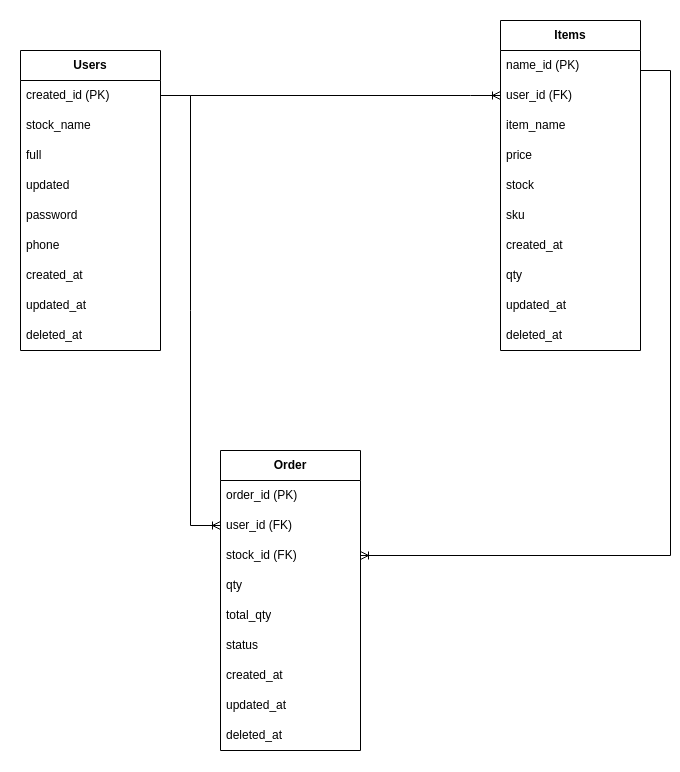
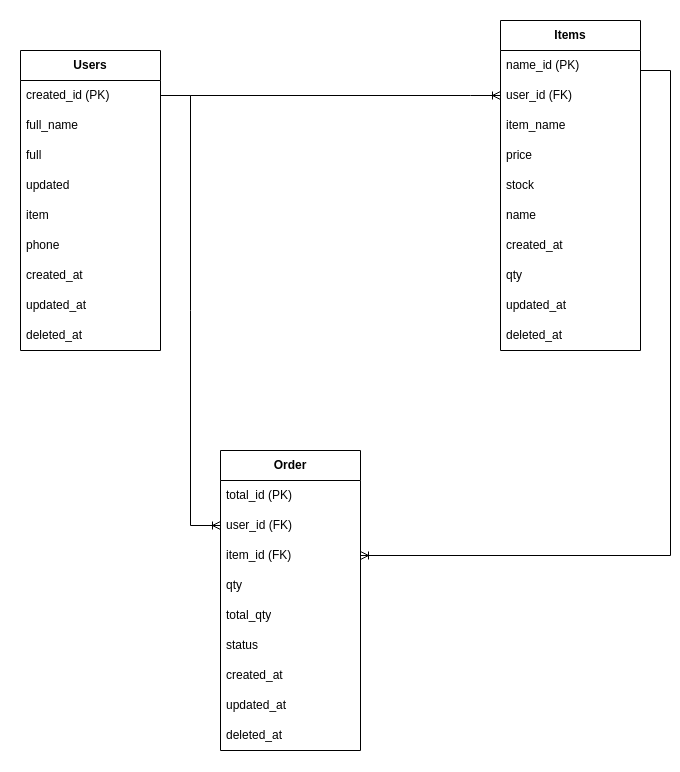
  <mxCell id="0" />
  <mxCell id="1" parent="0" />
  <mxCell id="2" value="&lt;b&gt;Users&lt;/b&gt;" style="swimlane;fontStyle=0;childLayout=stackLayout;horizontal=1;startSize=30;horizontalStack=0;resizeParent=1;resizeParentMax=0;resizeLast=0;collapsible=1;marginBottom=0;whiteSpace=wrap;html=1;" parent="1" vertex="1"><mxGeometry x="20" y="50" width="140" height="300" as="geometry" /></mxCell>
  <mxCell id="3" value="created_id (PK)" style="text;strokeColor=none;fillColor=none;align=left;verticalAlign=middle;spacingLeft=4;spacingRight=4;overflow=hidden;points=[[0,0.5],[1,0.5]];portConstraint=eastwest;rotatable=0;whiteSpace=wrap;html=1;" parent="2" vertex="1"><mxGeometry y="30" width="140" height="30" as="geometry" /></mxCell>
- <mxCell id="4" value="stock_name" style="text;strokeColor=none;fillColor=none;align=left;verticalAlign=middle;spacingLeft=4;spacingRight=4;overflow=hidden;points=[[0,0.5],[1,0.5]];portConstraint=eastwest;rotatable=0;whiteSpace=wrap;html=1;" parent="2" vertex="1"><mxGeometry y="60" width="140" height="30" as="geometry" /></mxCell>
+ <mxCell id="4" value="full_name" style="text;strokeColor=none;fillColor=none;align=left;verticalAlign=middle;spacingLeft=4;spacingRight=4;overflow=hidden;points=[[0,0.5],[1,0.5]];portConstraint=eastwest;rotatable=0;whiteSpace=wrap;html=1;" parent="2" vertex="1"><mxGeometry y="60" width="140" height="30" as="geometry" /></mxCell>
  <mxCell id="5" value="full" style="text;strokeColor=none;fillColor=none;align=left;verticalAlign=middle;spacingLeft=4;spacingRight=4;overflow=hidden;points=[[0,0.5],[1,0.5]];portConstraint=eastwest;rotatable=0;whiteSpace=wrap;html=1;" parent="2" vertex="1"><mxGeometry y="90" width="140" height="30" as="geometry" /></mxCell>
  <mxCell id="6" value="updated" style="text;strokeColor=none;fillColor=none;align=left;verticalAlign=middle;spacingLeft=4;spacingRight=4;overflow=hidden;points=[[0,0.5],[1,0.5]];portConstraint=eastwest;rotatable=0;whiteSpace=wrap;html=1;" parent="2" vertex="1"><mxGeometry y="120" width="140" height="30" as="geometry" /></mxCell>
- <mxCell id="7" value="password" style="text;strokeColor=none;fillColor=none;align=left;verticalAlign=middle;spacingLeft=4;spacingRight=4;overflow=hidden;points=[[0,0.5],[1,0.5]];portConstraint=eastwest;rotatable=0;whiteSpace=wrap;html=1;" parent="2" vertex="1"><mxGeometry y="150" width="140" height="30" as="geometry" /></mxCell>
+ <mxCell id="7" value="item" style="text;strokeColor=none;fillColor=none;align=left;verticalAlign=middle;spacingLeft=4;spacingRight=4;overflow=hidden;points=[[0,0.5],[1,0.5]];portConstraint=eastwest;rotatable=0;whiteSpace=wrap;html=1;" parent="2" vertex="1"><mxGeometry y="150" width="140" height="30" as="geometry" /></mxCell>
  <mxCell id="8" value="phone" style="text;strokeColor=none;fillColor=none;align=left;verticalAlign=middle;spacingLeft=4;spacingRight=4;overflow=hidden;points=[[0,0.5],[1,0.5]];portConstraint=eastwest;rotatable=0;whiteSpace=wrap;html=1;" parent="2" vertex="1"><mxGeometry y="180" width="140" height="30" as="geometry" /></mxCell>
  <mxCell id="9" value="created_at" style="text;strokeColor=none;fillColor=none;align=left;verticalAlign=middle;spacingLeft=4;spacingRight=4;overflow=hidden;points=[[0,0.5],[1,0.5]];portConstraint=eastwest;rotatable=0;whiteSpace=wrap;html=1;" parent="2" vertex="1"><mxGeometry y="210" width="140" height="30" as="geometry" /></mxCell>
  <mxCell id="10" value="updated_at" style="text;strokeColor=none;fillColor=none;align=left;verticalAlign=middle;spacingLeft=4;spacingRight=4;overflow=hidden;points=[[0,0.5],[1,0.5]];portConstraint=eastwest;rotatable=0;whiteSpace=wrap;html=1;" parent="2" vertex="1"><mxGeometry y="240" width="140" height="30" as="geometry" /></mxCell>
  <mxCell id="11" value="deleted_at" style="text;strokeColor=none;fillColor=none;align=left;verticalAlign=middle;spacingLeft=4;spacingRight=4;overflow=hidden;points=[[0,0.5],[1,0.5]];portConstraint=eastwest;rotatable=0;whiteSpace=wrap;html=1;" parent="2" vertex="1"><mxGeometry y="270" width="140" height="30" as="geometry" /></mxCell>
  <mxCell id="12" value="&lt;b&gt;Items&lt;/b&gt;" style="swimlane;fontStyle=0;childLayout=stackLayout;horizontal=1;startSize=30;horizontalStack=0;resizeParent=1;resizeParentMax=0;resizeLast=0;collapsible=1;marginBottom=0;whiteSpace=wrap;html=1;" parent="1" vertex="1"><mxGeometry x="500" y="20" width="140" height="330" as="geometry" /></mxCell>
  <mxCell id="13" value="name_id (PK)" style="text;strokeColor=none;fillColor=none;align=left;verticalAlign=middle;spacingLeft=4;spacingRight=4;overflow=hidden;points=[[0,0.5],[1,0.5]];portConstraint=eastwest;rotatable=0;whiteSpace=wrap;html=1;" parent="12" vertex="1"><mxGeometry y="30" width="140" height="30" as="geometry" /></mxCell>
  <mxCell id="14" value="user_id (FK)" style="text;strokeColor=none;fillColor=none;align=left;verticalAlign=middle;spacingLeft=4;spacingRight=4;overflow=hidden;points=[[0,0.5],[1,0.5]];portConstraint=eastwest;rotatable=0;whiteSpace=wrap;html=1;" parent="12" vertex="1"><mxGeometry y="60" width="140" height="30" as="geometry" /></mxCell>
  <mxCell id="15" value="item_name" style="text;strokeColor=none;fillColor=none;align=left;verticalAlign=middle;spacingLeft=4;spacingRight=4;overflow=hidden;points=[[0,0.5],[1,0.5]];portConstraint=eastwest;rotatable=0;whiteSpace=wrap;html=1;" parent="12" vertex="1"><mxGeometry y="90" width="140" height="30" as="geometry" /></mxCell>
  <mxCell id="16" value="price" style="text;strokeColor=none;fillColor=none;align=left;verticalAlign=middle;spacingLeft=4;spacingRight=4;overflow=hidden;points=[[0,0.5],[1,0.5]];portConstraint=eastwest;rotatable=0;whiteSpace=wrap;html=1;" parent="12" vertex="1"><mxGeometry y="120" width="140" height="30" as="geometry" /></mxCell>
  <mxCell id="17" value="stock" style="text;strokeColor=none;fillColor=none;align=left;verticalAlign=middle;spacingLeft=4;spacingRight=4;overflow=hidden;points=[[0,0.5],[1,0.5]];portConstraint=eastwest;rotatable=0;whiteSpace=wrap;html=1;" parent="12" vertex="1"><mxGeometry y="150" width="140" height="30" as="geometry" /></mxCell>
- <mxCell id="18" value="sku" style="text;strokeColor=none;fillColor=none;align=left;verticalAlign=middle;spacingLeft=4;spacingRight=4;overflow=hidden;points=[[0,0.5],[1,0.5]];portConstraint=eastwest;rotatable=0;whiteSpace=wrap;html=1;" parent="12" vertex="1"><mxGeometry y="180" width="140" height="30" as="geometry" /></mxCell>
+ <mxCell id="18" value="name" style="text;strokeColor=none;fillColor=none;align=left;verticalAlign=middle;spacingLeft=4;spacingRight=4;overflow=hidden;points=[[0,0.5],[1,0.5]];portConstraint=eastwest;rotatable=0;whiteSpace=wrap;html=1;" parent="12" vertex="1"><mxGeometry y="180" width="140" height="30" as="geometry" /></mxCell>
  <mxCell id="19" value="created_at" style="text;strokeColor=none;fillColor=none;align=left;verticalAlign=middle;spacingLeft=4;spacingRight=4;overflow=hidden;points=[[0,0.5],[1,0.5]];portConstraint=eastwest;rotatable=0;whiteSpace=wrap;html=1;" parent="12" vertex="1"><mxGeometry y="210" width="140" height="30" as="geometry" /></mxCell>
  <mxCell id="20" value="qty" style="text;strokeColor=none;fillColor=none;align=left;verticalAlign=middle;spacingLeft=4;spacingRight=4;overflow=hidden;points=[[0,0.5],[1,0.5]];portConstraint=eastwest;rotatable=0;whiteSpace=wrap;html=1;" parent="12" vertex="1"><mxGeometry y="240" width="140" height="30" as="geometry" /></mxCell>
  <mxCell id="21" value="updated_at" style="text;strokeColor=none;fillColor=none;align=left;verticalAlign=middle;spacingLeft=4;spacingRight=4;overflow=hidden;points=[[0,0.5],[1,0.5]];portConstraint=eastwest;rotatable=0;whiteSpace=wrap;html=1;" parent="12" vertex="1"><mxGeometry y="270" width="140" height="30" as="geometry" /></mxCell>
  <mxCell id="22" value="deleted_at" style="text;strokeColor=none;fillColor=none;align=left;verticalAlign=middle;spacingLeft=4;spacingRight=4;overflow=hidden;points=[[0,0.5],[1,0.5]];portConstraint=eastwest;rotatable=0;whiteSpace=wrap;html=1;" parent="12" vertex="1"><mxGeometry y="300" width="140" height="30" as="geometry" /></mxCell>
  <mxCell id="23" value="" style="edgeStyle=entityRelationEdgeStyle;fontSize=12;html=1;endArrow=ERoneToMany;rounded=0;entryX=0;entryY=0.5;entryDx=0;entryDy=0;" parent="1" source="3" target="14" edge="1"><mxGeometry width="100" height="100" relative="1" as="geometry"><mxPoint x="160" y="80" as="sourcePoint" /><mxPoint x="260" y="-20" as="targetPoint" /></mxGeometry></mxCell>
  <mxCell id="24" value="&lt;b&gt;Order&lt;/b&gt;" style="swimlane;fontStyle=0;childLayout=stackLayout;horizontal=1;startSize=30;horizontalStack=0;resizeParent=1;resizeParentMax=0;resizeLast=0;collapsible=1;marginBottom=0;whiteSpace=wrap;html=1;" parent="1" vertex="1"><mxGeometry x="220" y="450" width="140" height="300" as="geometry" /></mxCell>
- <mxCell id="25" value="order_id (PK)" style="text;strokeColor=none;fillColor=none;align=left;verticalAlign=middle;spacingLeft=4;spacingRight=4;overflow=hidden;points=[[0,0.5],[1,0.5]];portConstraint=eastwest;rotatable=0;whiteSpace=wrap;html=1;" parent="24" vertex="1"><mxGeometry y="30" width="140" height="30" as="geometry" /></mxCell>
+ <mxCell id="25" value="total_id (PK)" style="text;strokeColor=none;fillColor=none;align=left;verticalAlign=middle;spacingLeft=4;spacingRight=4;overflow=hidden;points=[[0,0.5],[1,0.5]];portConstraint=eastwest;rotatable=0;whiteSpace=wrap;html=1;" parent="24" vertex="1"><mxGeometry y="30" width="140" height="30" as="geometry" /></mxCell>
  <mxCell id="26" value="user_id (FK)" style="text;strokeColor=none;fillColor=none;align=left;verticalAlign=middle;spacingLeft=4;spacingRight=4;overflow=hidden;points=[[0,0.5],[1,0.5]];portConstraint=eastwest;rotatable=0;whiteSpace=wrap;html=1;" parent="24" vertex="1"><mxGeometry y="60" width="140" height="30" as="geometry" /></mxCell>
- <mxCell id="27" value="stock_id (FK)" style="text;strokeColor=none;fillColor=none;align=left;verticalAlign=middle;spacingLeft=4;spacingRight=4;overflow=hidden;points=[[0,0.5],[1,0.5]];portConstraint=eastwest;rotatable=0;whiteSpace=wrap;html=1;" parent="24" vertex="1"><mxGeometry y="90" width="140" height="30" as="geometry" /></mxCell>
+ <mxCell id="27" value="item_id (FK)" style="text;strokeColor=none;fillColor=none;align=left;verticalAlign=middle;spacingLeft=4;spacingRight=4;overflow=hidden;points=[[0,0.5],[1,0.5]];portConstraint=eastwest;rotatable=0;whiteSpace=wrap;html=1;" parent="24" vertex="1"><mxGeometry y="90" width="140" height="30" as="geometry" /></mxCell>
  <mxCell id="28" value="qty" style="text;strokeColor=none;fillColor=none;align=left;verticalAlign=middle;spacingLeft=4;spacingRight=4;overflow=hidden;points=[[0,0.5],[1,0.5]];portConstraint=eastwest;rotatable=0;whiteSpace=wrap;html=1;" parent="24" vertex="1"><mxGeometry y="120" width="140" height="30" as="geometry" /></mxCell>
  <mxCell id="29" value="total_qty" style="text;strokeColor=none;fillColor=none;align=left;verticalAlign=middle;spacingLeft=4;spacingRight=4;overflow=hidden;points=[[0,0.5],[1,0.5]];portConstraint=eastwest;rotatable=0;whiteSpace=wrap;html=1;" parent="24" vertex="1"><mxGeometry y="150" width="140" height="30" as="geometry" /></mxCell>
  <mxCell id="30" value="status" style="text;strokeColor=none;fillColor=none;align=left;verticalAlign=middle;spacingLeft=4;spacingRight=4;overflow=hidden;points=[[0,0.5],[1,0.5]];portConstraint=eastwest;rotatable=0;whiteSpace=wrap;html=1;" vertex="1" parent="24"><mxGeometry y="180" width="140" height="30" as="geometry" /></mxCell>
  <mxCell id="31" value="created_at" style="text;strokeColor=none;fillColor=none;align=left;verticalAlign=middle;spacingLeft=4;spacingRight=4;overflow=hidden;points=[[0,0.5],[1,0.5]];portConstraint=eastwest;rotatable=0;whiteSpace=wrap;html=1;" parent="24" vertex="1"><mxGeometry y="210" width="140" height="30" as="geometry" /></mxCell>
  <mxCell id="32" value="updated_at" style="text;strokeColor=none;fillColor=none;align=left;verticalAlign=middle;spacingLeft=4;spacingRight=4;overflow=hidden;points=[[0,0.5],[1,0.5]];portConstraint=eastwest;rotatable=0;whiteSpace=wrap;html=1;" parent="24" vertex="1"><mxGeometry y="240" width="140" height="30" as="geometry" /></mxCell>
  <mxCell id="33" value="deleted_at" style="text;strokeColor=none;fillColor=none;align=left;verticalAlign=middle;spacingLeft=4;spacingRight=4;overflow=hidden;points=[[0,0.5],[1,0.5]];portConstraint=eastwest;rotatable=0;whiteSpace=wrap;html=1;" parent="24" vertex="1"><mxGeometry y="270" width="140" height="30" as="geometry" /></mxCell>
  <mxCell id="34" value="" style="edgeStyle=entityRelationEdgeStyle;fontSize=12;html=1;endArrow=ERoneToMany;rounded=0;" parent="1" target="27" edge="1"><mxGeometry width="100" height="100" relative="1" as="geometry"><mxPoint x="640" y="70" as="sourcePoint" /><mxPoint x="650" y="280" as="targetPoint" /></mxGeometry></mxCell>
  <mxCell id="35" value="" style="edgeStyle=entityRelationEdgeStyle;fontSize=12;html=1;endArrow=ERoneToMany;rounded=0;" parent="1" source="3" target="26" edge="1"><mxGeometry width="100" height="100" relative="1" as="geometry"><mxPoint x="220" y="300" as="sourcePoint" /><mxPoint x="320" y="200" as="targetPoint" /></mxGeometry></mxCell>
